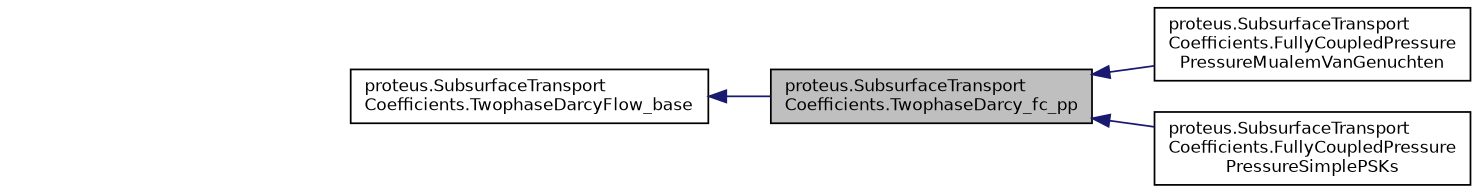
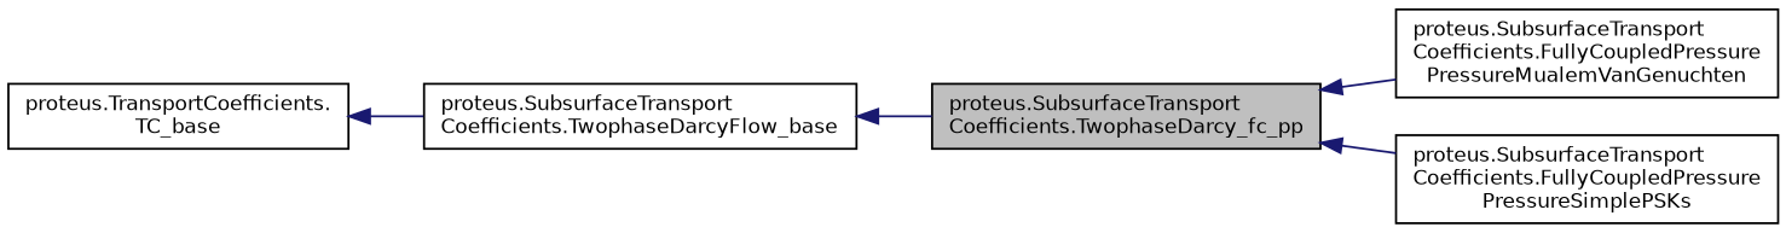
  digraph {
    rankdir=LR
    node [color=black fillcolor=white fontname=Helvetica fontsize=10 shape=record style=filled]
    edge [color=midnightblue dir=back fontname=Helvetica fontsize=10 labelfontname=Helvetica labelfontsize=10 style=solid]
    n1 [fillcolor=grey75 fontcolor=black height=0.2 label="proteus.SubsurfaceTransport\lCoefficients.TwophaseDarcy_fc_pp" width=0.4]
    n2 [height=0.2 label="proteus.SubsurfaceTransport\lCoefficients.FullyCoupledPressure\lPressureMualemVanGenuchten" width=0.4]
    n3 [height=0.2 label="proteus.SubsurfaceTransport\lCoefficients.FullyCoupledPressure\lPressureSimplePSKs" width=0.4]
    n4 [height=0.2 label="proteus.SubsurfaceTransport\lCoefficients.TwophaseDarcyFlow_base" width=0.4]
+   n5 [height=0.2 label="proteus.TransportCoefficients.\lTC_base" width=0.4]
    n1 -> n2
    n1 -> n3
    n4 -> n1
+   n5 -> n4
  }
